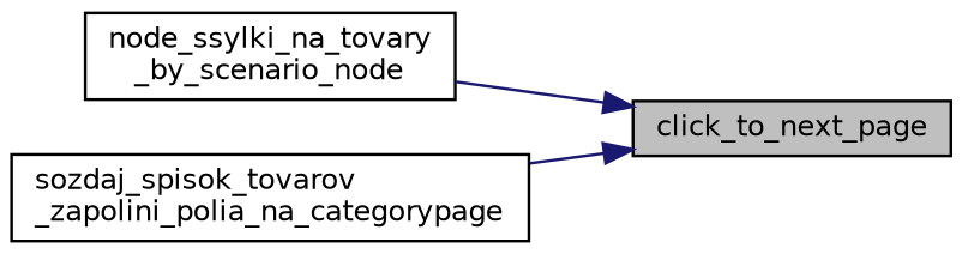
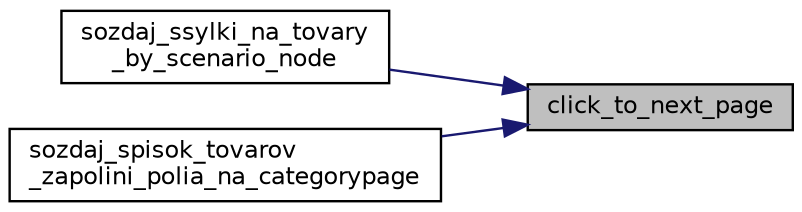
  digraph {
    rankdir=RL
    node [color=black fillcolor=white fontname=Helvetica fontsize=10 shape=record style=filled]
    edge [color=midnightblue dir=back fontname=Helvetica fontsize=10 labelfontname=Helvetica labelfontsize=10 style=solid]
    n1 [fillcolor=grey75 fontcolor=black height=0.2 label=click_to_next_page width=0.4]
-   n2 [height=0.2 label="node_ssylki_na_tovary\l_by_scenario_node" width=0.4]
+   n2 [height=0.2 label="sozdaj_ssylki_na_tovary\l_by_scenario_node" width=0.4]
    n3 [height=0.2 label="sozdaj_spisok_tovarov\l_zapolini_polia_na_categorypage" width=0.4]
    n1 -> n2
    n1 -> n3
  }
